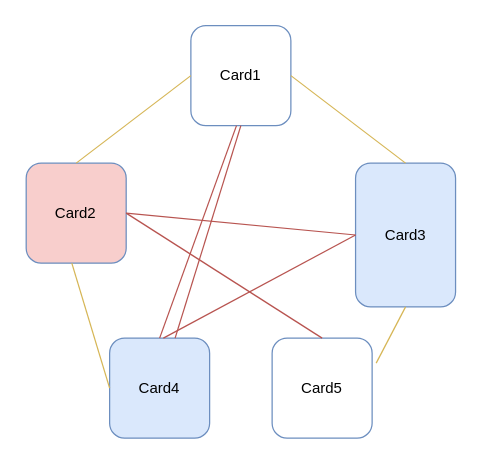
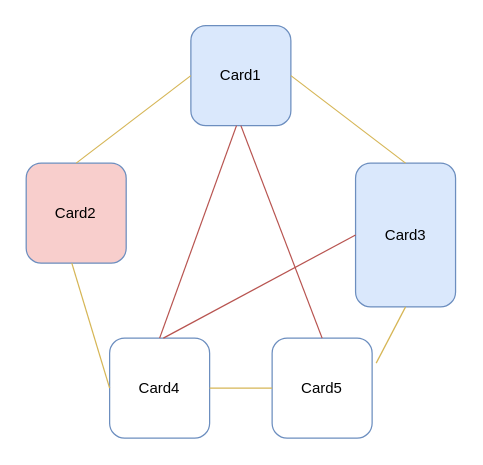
  <mxCell id="0" />
  <mxCell id="1" parent="0" />
  <mxCell id="2" value="Card2" style="whiteSpace=wrap;html=1;aspect=fixed;fillColor=#f8cecc;strokeColor=#6c8ebf;rounded=1;" parent="1" vertex="1"><mxGeometry x="20.25" y="130" width="80" height="80" as="geometry" /></mxCell>
- <mxCell id="3" value="Card1" style="whiteSpace=wrap;html=1;aspect=fixed;fillColor=#ffffff;strokeColor=#6c8ebf;rounded=1;" parent="1" vertex="1"><mxGeometry x="152" y="20" width="80" height="80" as="geometry" /></mxCell>
+ <mxCell id="3" value="Card1" style="whiteSpace=wrap;html=1;aspect=fixed;fillColor=#dae8fc;strokeColor=#6c8ebf;rounded=1;" parent="1" vertex="1"><mxGeometry x="152" y="20" width="80" height="80" as="geometry" /></mxCell>
  <mxCell id="4" value="Card3" style="whiteSpace=wrap;html=1;aspect=fixed;fillColor=#dae8fc;strokeColor=#6c8ebf;rounded=1;" parent="1" vertex="1"><mxGeometry x="283.75" y="130" width="80" height="115" as="geometry" /></mxCell>
- <mxCell id="5" value="Card4" style="whiteSpace=wrap;html=1;aspect=fixed;fillColor=#dae8fc;strokeColor=#6c8ebf;rounded=1;" parent="1" vertex="1"><mxGeometry x="87" y="270" width="80" height="80" as="geometry" /></mxCell>
+ <mxCell id="5" value="Card4" style="whiteSpace=wrap;html=1;aspect=fixed;fillColor=#ffffff;strokeColor=#6c8ebf;rounded=1;" parent="1" vertex="1"><mxGeometry x="87" y="270" width="80" height="80" as="geometry" /></mxCell>
  <mxCell id="6" value="Card5" style="whiteSpace=wrap;html=1;aspect=fixed;fillColor=#ffffff;strokeColor=#6c8ebf;rounded=1;" parent="1" vertex="1"><mxGeometry x="217" y="270" width="80" height="80" as="geometry" /></mxCell>
  <mxCell id="7" value="" style="endArrow=none;html=1;fillColor=#fff2cc;strokeColor=#d6b656;exitX=0.5;exitY=0;exitDx=0;exitDy=0;" parent="1" source="2" edge="1"><mxGeometry width="50" height="50" relative="1" as="geometry"><mxPoint x="102" y="110" as="sourcePoint" /><mxPoint x="152" y="60" as="targetPoint" /></mxGeometry></mxCell>
  <mxCell id="8" value="" style="endArrow=none;html=1;fillColor=#fff2cc;strokeColor=#d6b656;exitX=0.5;exitY=0;exitDx=0;exitDy=0;entryX=0.5;entryY=0;entryDx=0;entryDy=0;" parent="1" target="4" edge="1"><mxGeometry width="50" height="50" relative="1" as="geometry"><mxPoint x="232" y="60" as="sourcePoint" /><mxPoint x="322" y="20" as="targetPoint" /></mxGeometry></mxCell>
  <mxCell id="9" value="" style="endArrow=none;html=1;fillColor=#fff2cc;strokeColor=#d6b656;exitX=0.5;exitY=0;exitDx=0;exitDy=0;entryX=0;entryY=0.5;entryDx=0;entryDy=0;" parent="1" target="5" edge="1"><mxGeometry width="50" height="50" relative="1" as="geometry"><mxPoint x="56.75" y="210" as="sourcePoint" /><mxPoint x="150.25" y="250" as="targetPoint" /></mxGeometry></mxCell>
  <mxCell id="10" value="" style="endArrow=none;html=1;fillColor=#fff2cc;strokeColor=#d6b656;exitX=0.5;exitY=1;exitDx=0;exitDy=0;entryX=0;entryY=0.5;entryDx=0;entryDy=0;" parent="1" source="4" edge="1"><mxGeometry width="50" height="50" relative="1" as="geometry"><mxPoint x="266.75" y="210" as="sourcePoint" /><mxPoint x="300.25" y="290" as="targetPoint" /></mxGeometry></mxCell>
+ <mxCell id="11" value="" style="endArrow=none;html=1;fillColor=#fff2cc;strokeColor=#d6b656;entryX=0;entryY=0.5;entryDx=0;entryDy=0;" parent="1" target="6" edge="1" source="5"><mxGeometry width="50" height="50" relative="1" as="geometry"><mxPoint x="170.25" y="290" as="sourcePoint" /><mxPoint x="203.75" y="370" as="targetPoint" /></mxGeometry></mxCell>
  <mxCell id="12" value="" style="endArrow=none;html=1;fillColor=#f8cecc;strokeColor=#b85450;exitX=0.5;exitY=0;exitDx=0;exitDy=0;entryX=0.5;entryY=0;entryDx=0;entryDy=0;" parent="1" target="5" edge="1"><mxGeometry width="50" height="50" relative="1" as="geometry"><mxPoint x="188.5" y="100" as="sourcePoint" /><mxPoint x="222" y="180" as="targetPoint" /></mxGeometry></mxCell>
- <mxCell id="13" value="" style="endArrow=none;html=1;fillColor=#f8cecc;strokeColor=#b85450;exitX=0.5;exitY=1;exitDx=0;exitDy=0;" parent="1" source="3" target="5" edge="1"><mxGeometry width="50" height="50" relative="1" as="geometry"><mxPoint x="198.5" y="110" as="sourcePoint" /><mxPoint x="142" y="230" as="targetPoint" /></mxGeometry></mxCell>
- <mxCell id="14" value="" style="endArrow=none;html=1;fillColor=#f8cecc;strokeColor=#b85450;exitX=1;exitY=0.5;exitDx=0;exitDy=0;entryX=0.5;entryY=0;entryDx=0;entryDy=0;" parent="1" source="2" target="6" edge="1"><mxGeometry width="50" height="50" relative="1" as="geometry"><mxPoint x="200.25" y="140" as="sourcePoint" /><mxPoint x="257" y="250" as="targetPoint" /></mxGeometry></mxCell>
+ <mxCell id="13" value="" style="endArrow=none;html=1;fillColor=#f8cecc;strokeColor=#b85450;exitX=0.5;exitY=1;exitDx=0;exitDy=0;entryX=0.5;entryY=0;entryDx=0;entryDy=0;" parent="1" source="3" target="6" edge="1"><mxGeometry width="50" height="50" relative="1" as="geometry"><mxPoint x="198.5" y="110" as="sourcePoint" /><mxPoint x="142" y="230" as="targetPoint" /></mxGeometry></mxCell>
  <mxCell id="15" value="" style="endArrow=none;html=1;fillColor=#f8cecc;strokeColor=#b85450;entryX=0;entryY=0.5;entryDx=0;entryDy=0;" parent="1" target="4" edge="1"><mxGeometry width="50" height="50" relative="1" as="geometry"><mxPoint x="130" y="270" as="sourcePoint" /><mxPoint x="260.25" y="240" as="targetPoint" /></mxGeometry></mxCell>
- <mxCell id="16" value="" style="endArrow=none;html=1;fillColor=#f8cecc;strokeColor=#b85450;exitX=0;exitY=0.5;exitDx=0;exitDy=0;entryX=1;entryY=0.5;entryDx=0;entryDy=0;" parent="1" source="4" target="2" edge="1"><mxGeometry width="50" height="50" relative="1" as="geometry"><mxPoint x="196.75" y="140" as="sourcePoint" /><mxPoint x="140.25" y="260" as="targetPoint" /></mxGeometry></mxCell>
